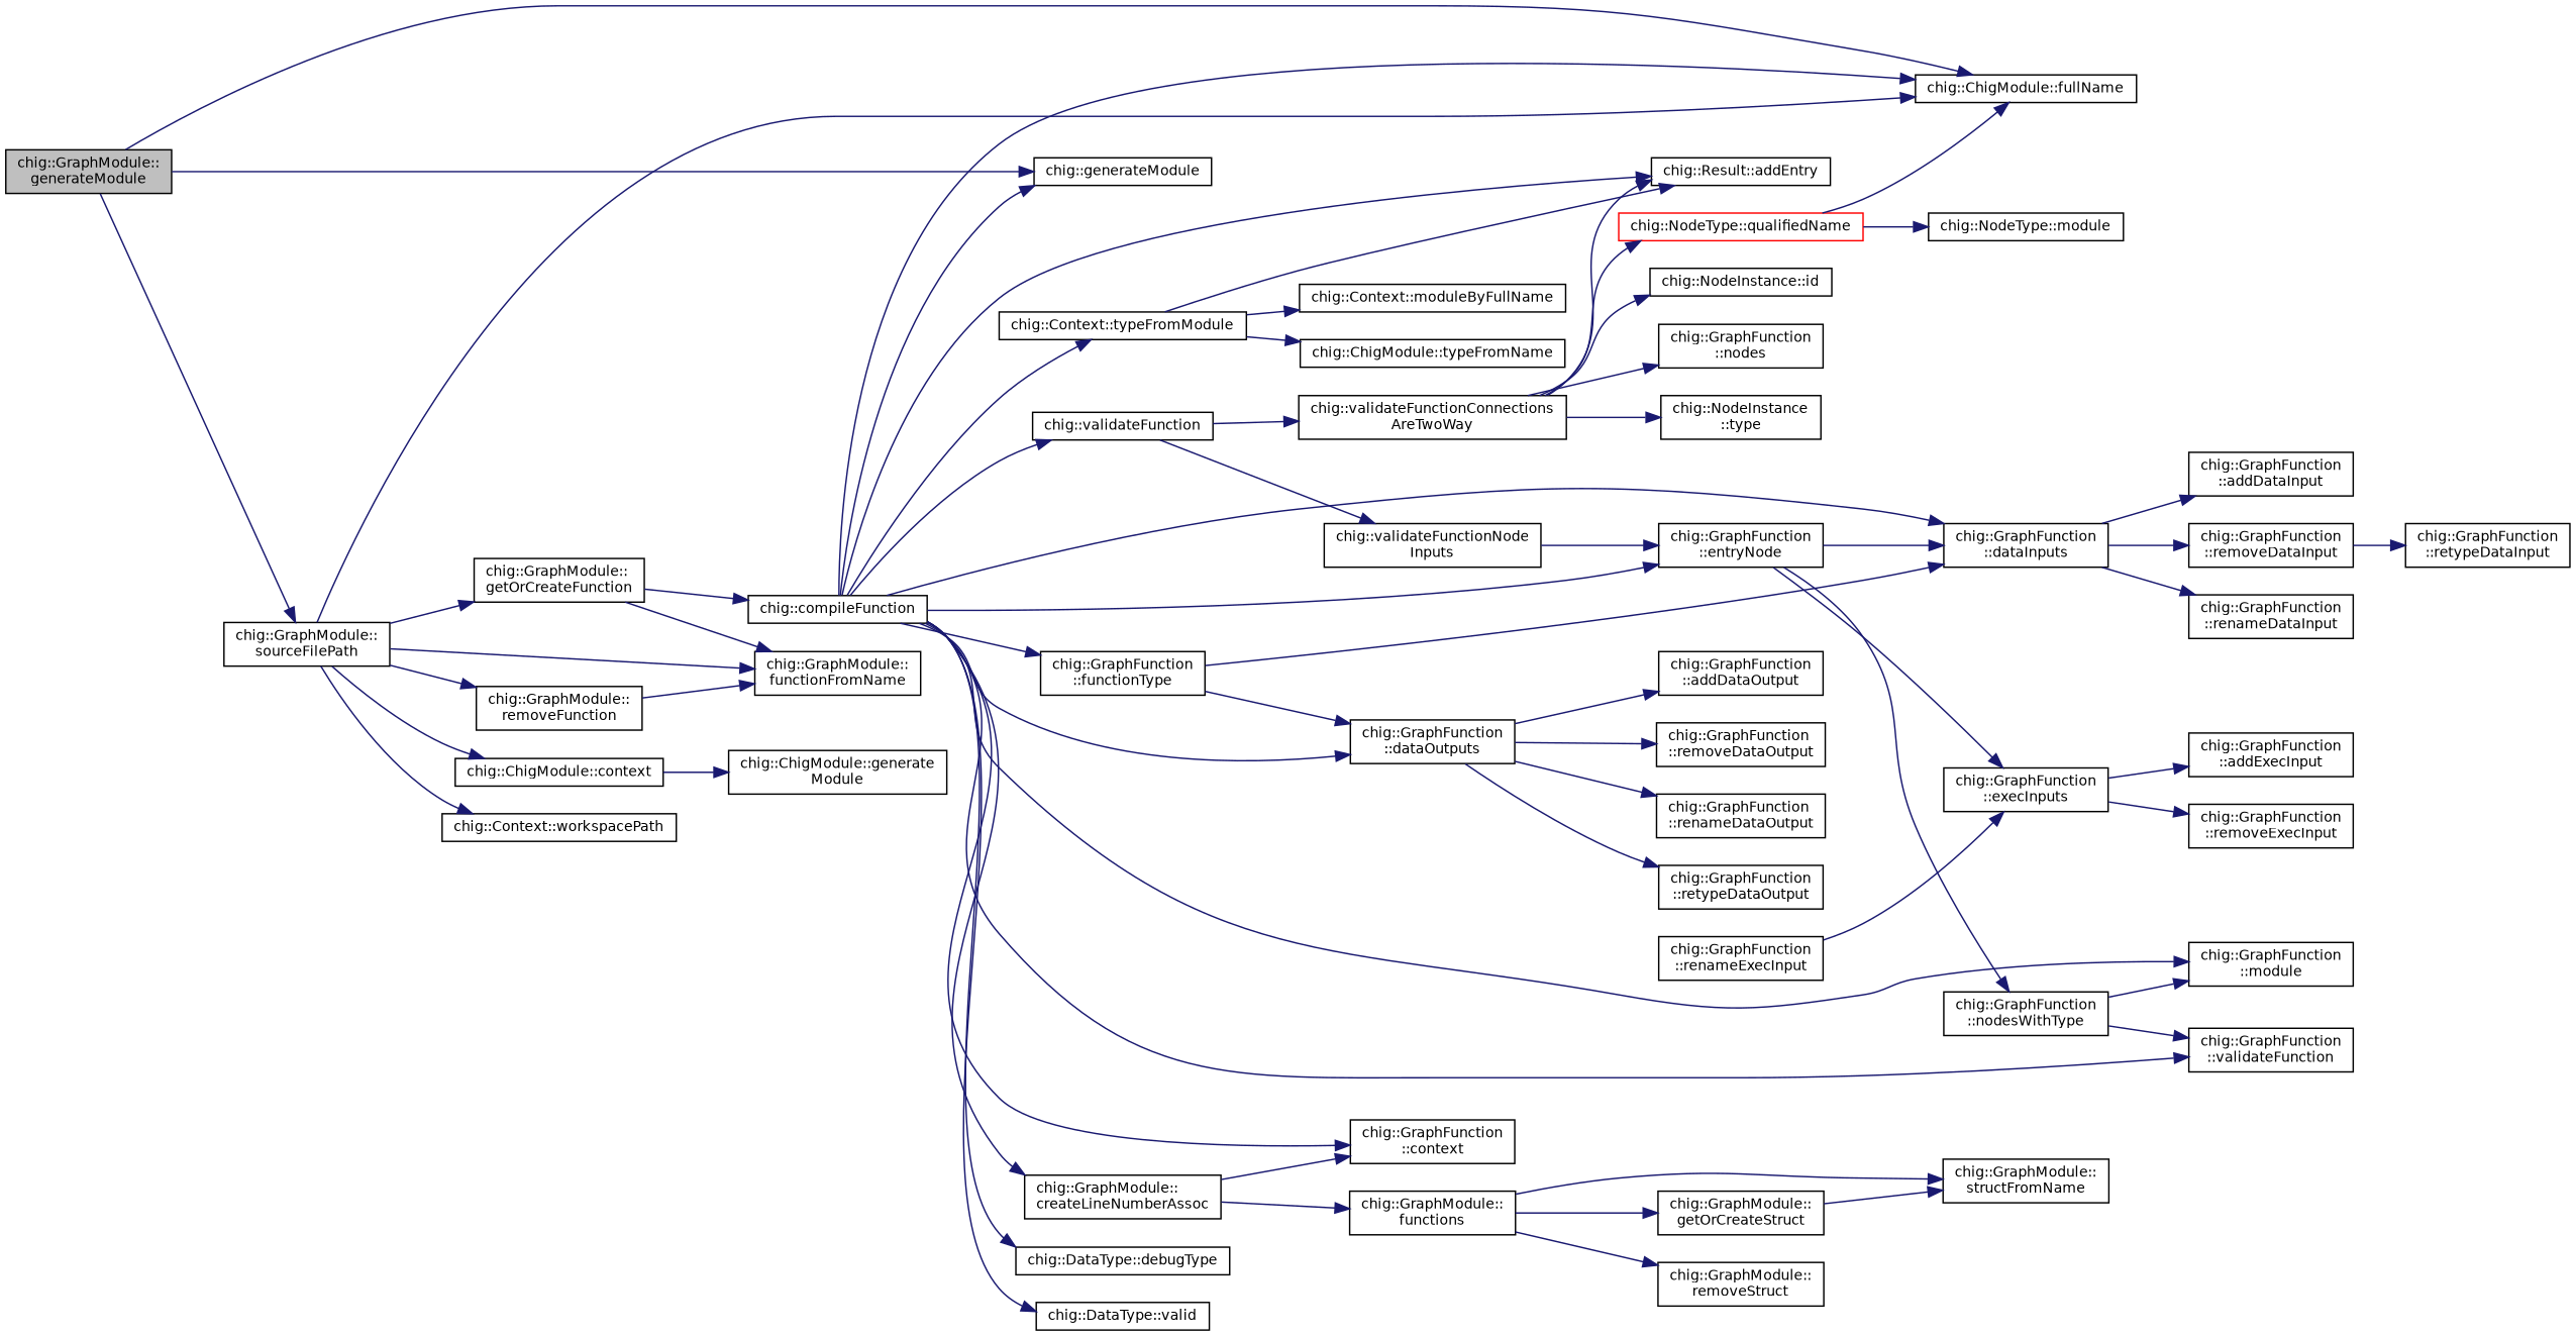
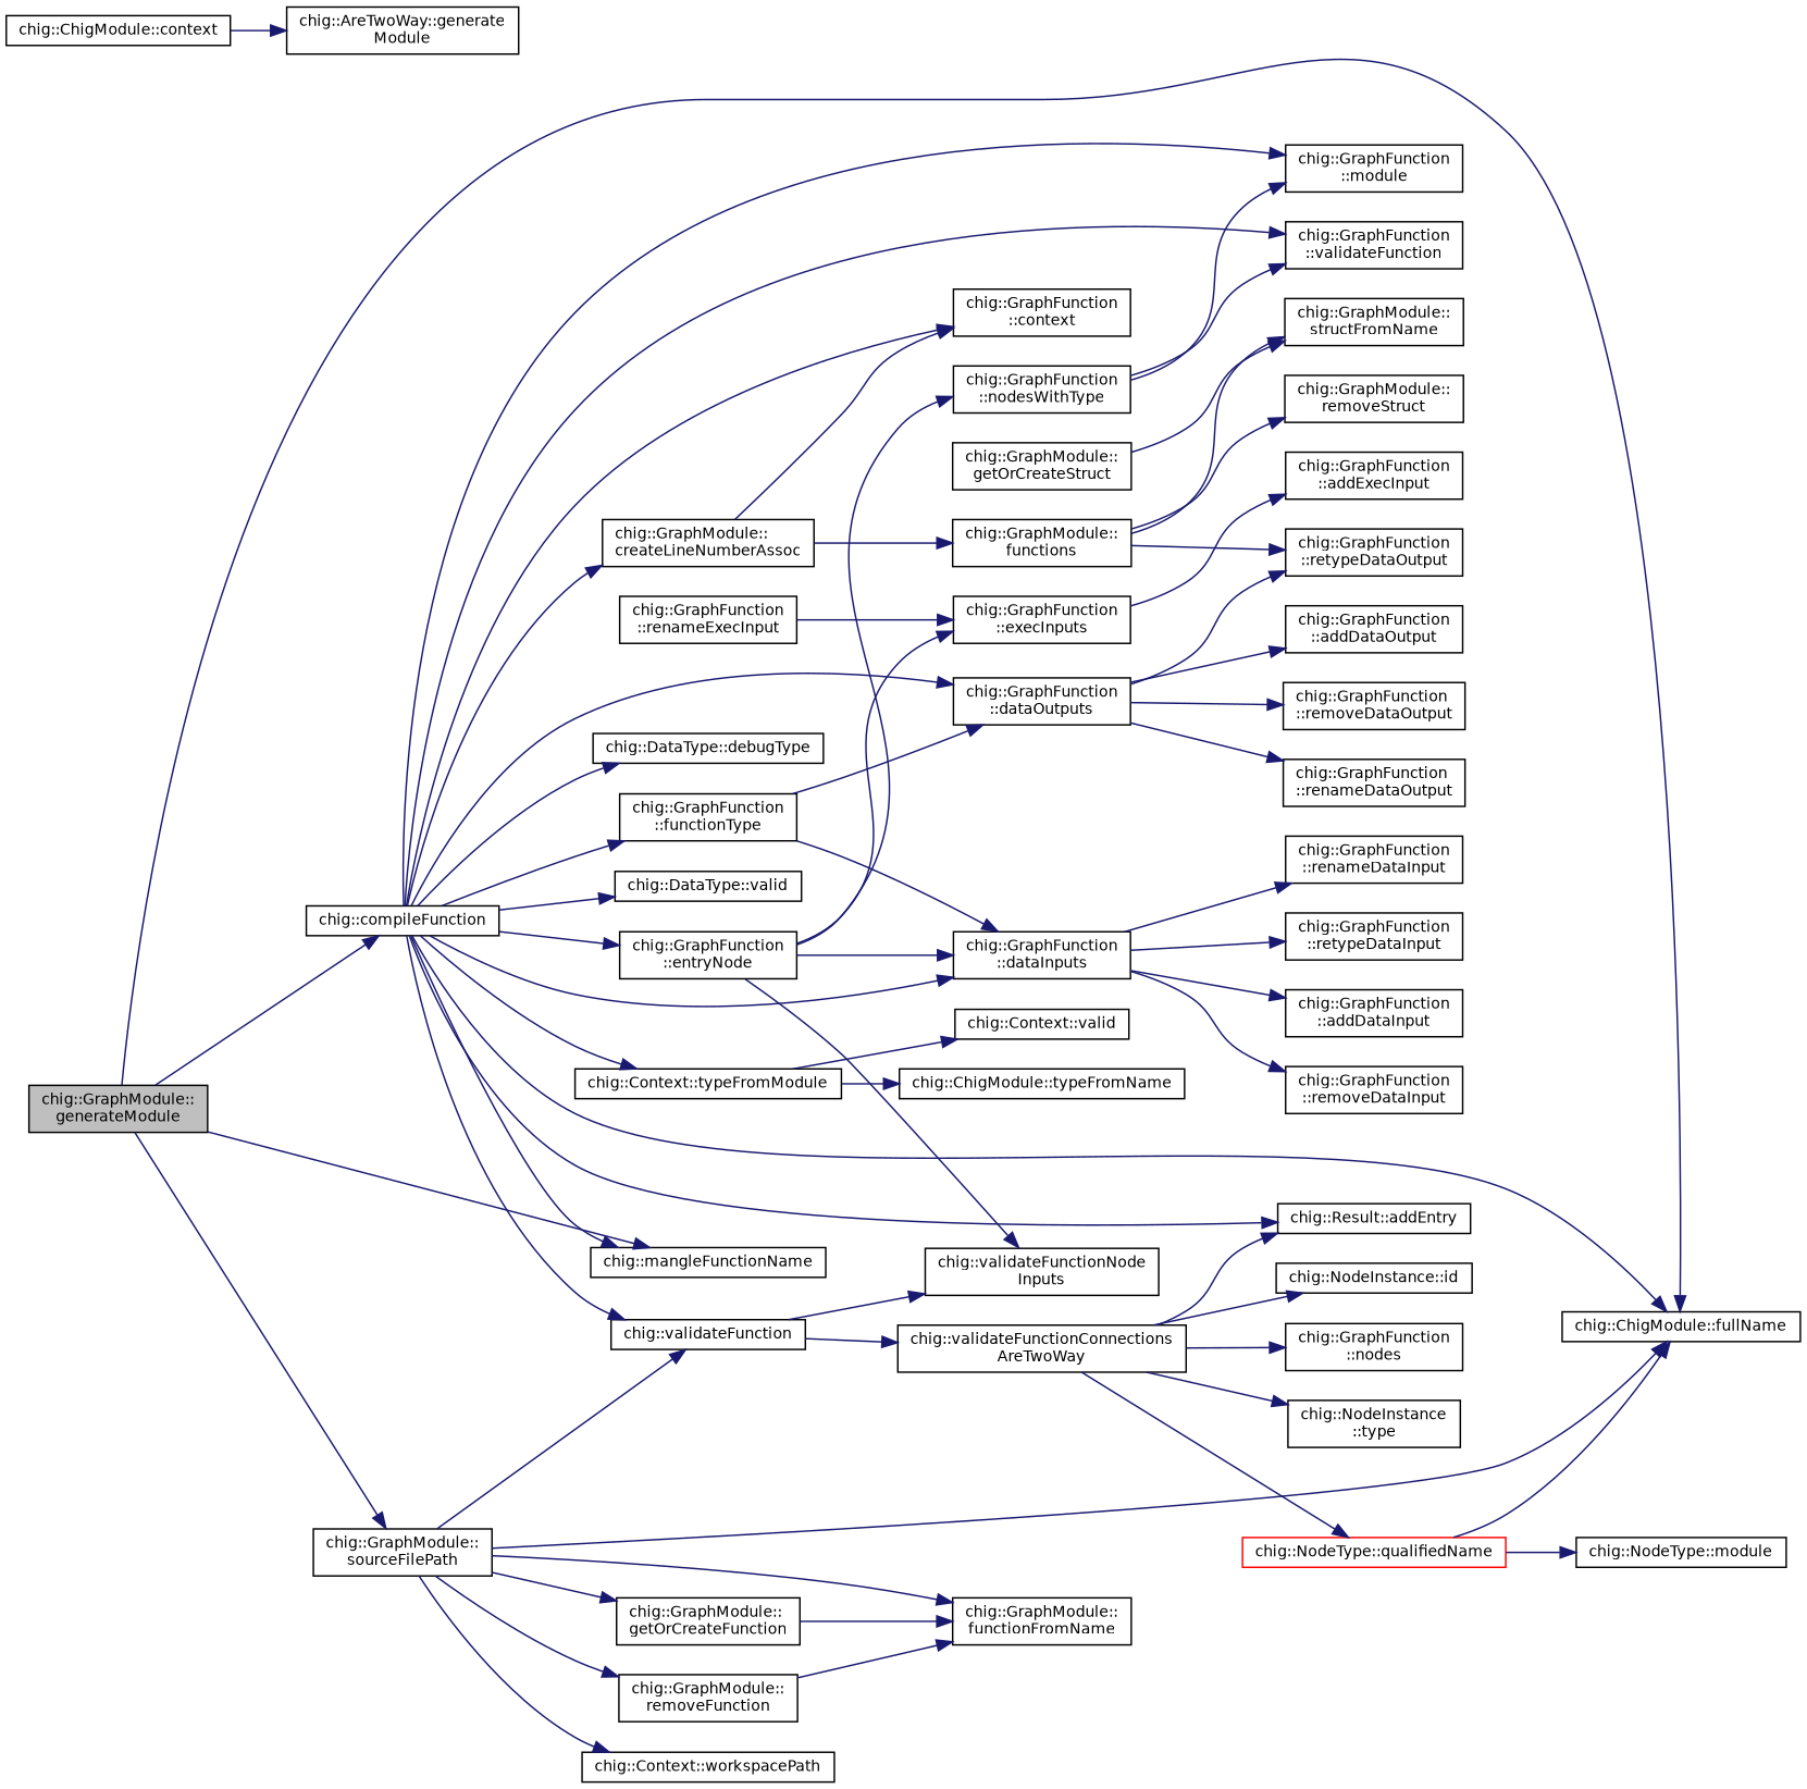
  digraph {
    rankdir=LR
    node [color=black fillcolor=white fontname=Helvetica fontsize=10 shape=record style=filled]
    edge [color=midnightblue fontname=Helvetica fontsize=10 labelfontname=Helvetica labelfontsize=10 style=solid]
    n1 [fillcolor=grey75 fontcolor=black height=0.2 label="chig::GraphModule::\lgenerateModule" width=0.4]
    n2 [height=0.2 label="chig::compileFunction" width=0.4]
    n3 [height=0.2 label="chig::ChigModule::fullName" width=0.4]
-   n4 [height=0.2 label="chig::generateModule" width=0.4]
+   n4 [height=0.2 label="chig::mangleFunctionName" width=0.4]
    n5 [height=0.2 label="chig::GraphModule::\lsourceFilePath" width=0.4]
    n6 [height=0.2 label="chig::Result::addEntry" width=0.4]
    n7 [height=0.2 label="chig::GraphFunction\l::context" width=0.4]
    n8 [height=0.2 label="chig::GraphModule::\lcreateLineNumberAssoc" width=0.4]
    n9 [height=0.2 label="chig::GraphFunction\l::dataInputs" width=0.4]
    n10 [height=0.2 label="chig::GraphFunction\l::dataOutputs" width=0.4]
    n11 [height=0.2 label="chig::DataType::debugType" width=0.4]
    n12 [height=0.2 label="chig::GraphFunction\l::entryNode" width=0.4]
    n13 [height=0.2 label="chig::GraphFunction\l::module" width=0.4]
    n14 [height=0.2 label="chig::GraphFunction\l::validateFunction" width=0.4]
    n15 [height=0.2 label="chig::GraphFunction\l::functionType" width=0.4]
    n16 [height=0.2 label="chig::Context::typeFromModule" width=0.4]
    n17 [height=0.2 label="chig::DataType::valid" width=0.4]
    n18 [height=0.2 label="chig::validateFunction" width=0.4]
    n19 [height=0.2 label="chig::ChigModule::context" width=0.4]
    n20 [height=0.2 label="chig::Context::workspacePath" width=0.4]
    n21 [height=0.2 label="chig::GraphModule::\lgetOrCreateFunction" width=0.4]
    n22 [height=0.2 label="chig::GraphModule::\lfunctionFromName" width=0.4]
    n23 [height=0.2 label="chig::GraphModule::\lremoveFunction" width=0.4]
    n24 [height=0.2 label="chig::GraphModule::\lfunctions" width=0.4]
    n25 [height=0.2 label="chig::GraphFunction\l::addDataInput" width=0.4]
    n26 [height=0.2 label="chig::GraphFunction\l::removeDataInput" width=0.4]
    n27 [height=0.2 label="chig::GraphFunction\l::renameDataInput" width=0.4]
    n28 [height=0.2 label="chig::GraphFunction\l::retypeDataInput" width=0.4]
    n29 [height=0.2 label="chig::GraphFunction\l::addDataOutput" width=0.4]
    n30 [height=0.2 label="chig::GraphFunction\l::removeDataOutput" width=0.4]
    n31 [height=0.2 label="chig::GraphFunction\l::renameDataOutput" width=0.4]
    n32 [height=0.2 label="chig::GraphFunction\l::retypeDataOutput" width=0.4]
    n33 [height=0.2 label="chig::GraphFunction\l::execInputs" width=0.4]
    n34 [height=0.2 label="chig::GraphFunction\l::nodesWithType" width=0.4]
-   n35 [height=0.2 label="chig::Context::moduleByFullName" width=0.4]
+   n35 [height=0.2 label="chig::Context::valid" width=0.4]
    n36 [height=0.2 label="chig::ChigModule::typeFromName" width=0.4]
    n37 [height=0.2 label="chig::validateFunctionConnections\lAreTwoWay" width=0.4]
    n38 [height=0.2 label="chig::validateFunctionNode\lInputs" width=0.4]
    n39 [height=0.2 label="chig::GraphModule::\lgetOrCreateStruct" width=0.4]
    n40 [height=0.2 label="chig::GraphModule::\lstructFromName" width=0.4]
    n41 [height=0.2 label="chig::GraphModule::\lremoveStruct" width=0.4]
    n42 [height=0.2 label="chig::GraphFunction\l::addExecInput" width=0.4]
-   n43 [height=0.2 label="chig::GraphFunction\l::removeExecInput" width=0.4]
    n44 [height=0.2 label="chig::GraphFunction\l::renameExecInput" width=0.4]
    n45 [height=0.2 label="chig::NodeInstance::id" width=0.4]
    n46 [height=0.2 label="chig::GraphFunction\l::nodes" width=0.4]
    n47 [color=red height=0.2 label="chig::NodeType::qualifiedName" width=0.4]
    n48 [height=0.2 label="chig::NodeInstance\l::type" width=0.4]
    n49 [height=0.2 label="chig::NodeType::module" width=0.4]
-   n50 [height=0.2 label="chig::ChigModule::generate\lModule" width=0.4]
-   n21 -> n2
+   n50 [height=0.2 label="chig::AreTwoWay::generate\lModule" width=0.4]
+   n1 -> n2
    n1 -> n3
    n1 -> n4
    n1 -> n5
    n2 -> n3
    n2 -> n4
    n2 -> n6
    n2 -> n7
    n2 -> n8
    n2 -> n9
    n2 -> n10
    n2 -> n11
    n2 -> n12
    n2 -> n13
    n2 -> n14
    n2 -> n15
    n2 -> n16
    n2 -> n17
    n2 -> n18
    n5 -> n3
-   n5 -> n19
+   n5 -> n18
    n5 -> n20
    n5 -> n21
    n5 -> n22
    n5 -> n23
    n8 -> n7
    n8 -> n24
    n9 -> n25
    n9 -> n26
    n9 -> n27
-   n26 -> n28
+   n9 -> n28
    n10 -> n29
    n10 -> n30
    n10 -> n31
    n10 -> n32
    n12 -> n9
    n12 -> n33
    n12 -> n34
    n15 -> n9
    n15 -> n10
-   n16 -> n6
    n16 -> n35
    n16 -> n36
    n18 -> n37
    n18 -> n38
    n19 -> n50
    n21 -> n22
    n23 -> n22
-   n24 -> n39
+   n24 -> n32
    n24 -> n40
    n24 -> n41
    n33 -> n42
-   n33 -> n43
    n34 -> n13
    n34 -> n14
    n37 -> n6
    n37 -> n45
    n37 -> n46
    n37 -> n47
    n37 -> n48
-   n38 -> n12
+   n12 -> n38
    n39 -> n40
    n44 -> n33
    n47 -> n3
    n47 -> n49
  }
